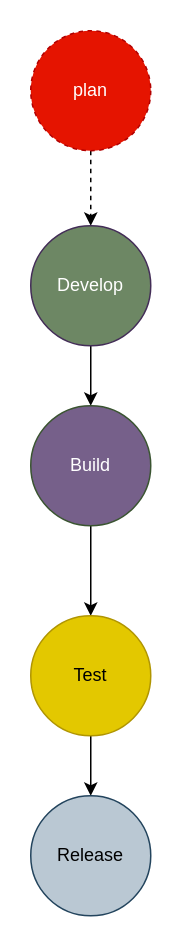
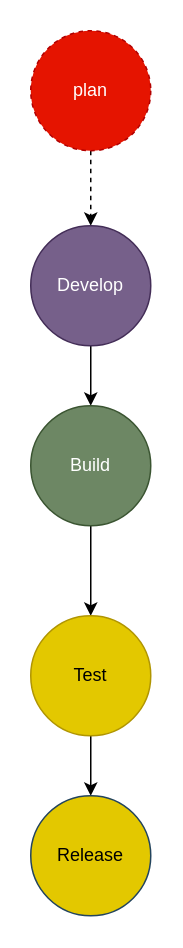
  <mxCell id="0" />
  <mxCell id="1" parent="0" />
  <mxCell id="2" value="" style="edgeStyle=orthogonalEdgeStyle;rounded=0;orthogonalLoop=1;jettySize=auto;html=1;dashed=1;" parent="1" source="3" target="7" edge="1"><mxGeometry relative="1" as="geometry" /></mxCell>
  <mxCell id="3" value="plan" style="ellipse;whiteSpace=wrap;html=1;aspect=fixed;fillColor=#e51400;fontColor=#ffffff;strokeColor=#B20000;dashed=1;" parent="1" vertex="1"><mxGeometry x="20" y="20" width="80" height="80" as="geometry" /></mxCell>
  <mxCell id="4" style="edgeStyle=orthogonalEdgeStyle;rounded=0;orthogonalLoop=1;jettySize=auto;html=1;exitX=0.5;exitY=1;exitDx=0;exitDy=0;" parent="1" edge="1"><mxGeometry relative="1" as="geometry"><mxPoint x="60" y="270" as="targetPoint" /><mxPoint x="60" y="220" as="sourcePoint" /></mxGeometry></mxCell>
  <mxCell id="5" style="edgeStyle=orthogonalEdgeStyle;rounded=0;orthogonalLoop=1;jettySize=auto;html=1;" parent="1" source="6" edge="1"><mxGeometry relative="1" as="geometry"><mxPoint x="60" y="410" as="targetPoint" /></mxGeometry></mxCell>
- <mxCell id="6" value="Build" style="ellipse;whiteSpace=wrap;html=1;aspect=fixed;fillColor=#76608a;fontColor=#ffffff;strokeColor=#3A5431;" parent="1" vertex="1"><mxGeometry x="20" y="270" width="80" height="80" as="geometry" /></mxCell>
- <mxCell id="7" value="Develop" style="ellipse;whiteSpace=wrap;html=1;aspect=fixed;fillColor=#6d8764;fontColor=#ffffff;strokeColor=#432D57;" parent="1" vertex="1"><mxGeometry x="20" y="150" width="80" height="80" as="geometry" /></mxCell>
+ <mxCell id="6" value="Build" style="ellipse;whiteSpace=wrap;html=1;aspect=fixed;fillColor=#6d8764;fontColor=#ffffff;strokeColor=#3A5431;" parent="1" vertex="1"><mxGeometry x="20" y="270" width="80" height="80" as="geometry" /></mxCell>
+ <mxCell id="7" value="Develop" style="ellipse;whiteSpace=wrap;html=1;aspect=fixed;fillColor=#76608a;fontColor=#ffffff;strokeColor=#432D57;" parent="1" vertex="1"><mxGeometry x="20" y="150" width="80" height="80" as="geometry" /></mxCell>
  <mxCell id="8" style="edgeStyle=orthogonalEdgeStyle;rounded=0;orthogonalLoop=1;jettySize=auto;html=1;exitX=0.5;exitY=1;exitDx=0;exitDy=0;" parent="1" source="9" edge="1"><mxGeometry relative="1" as="geometry"><mxPoint x="60" y="530" as="targetPoint" /></mxGeometry></mxCell>
  <mxCell id="9" value="Test" style="ellipse;whiteSpace=wrap;html=1;aspect=fixed;fillColor=#e3c800;fontColor=#000000;strokeColor=#B09500;" parent="1" vertex="1"><mxGeometry x="20" y="410" width="80" height="80" as="geometry" /></mxCell>
- <mxCell id="10" value="Release" style="ellipse;whiteSpace=wrap;html=1;aspect=fixed;fillColor=#bac8d3;strokeColor=#23445d;" parent="1" vertex="1"><mxGeometry x="20" y="530" width="80" height="80" as="geometry" /></mxCell>
+ <mxCell id="10" value="Release" style="ellipse;whiteSpace=wrap;html=1;aspect=fixed;fillColor=#e3c800;strokeColor=#23445d;" parent="1" vertex="1"><mxGeometry x="20" y="530" width="80" height="80" as="geometry" /></mxCell>
